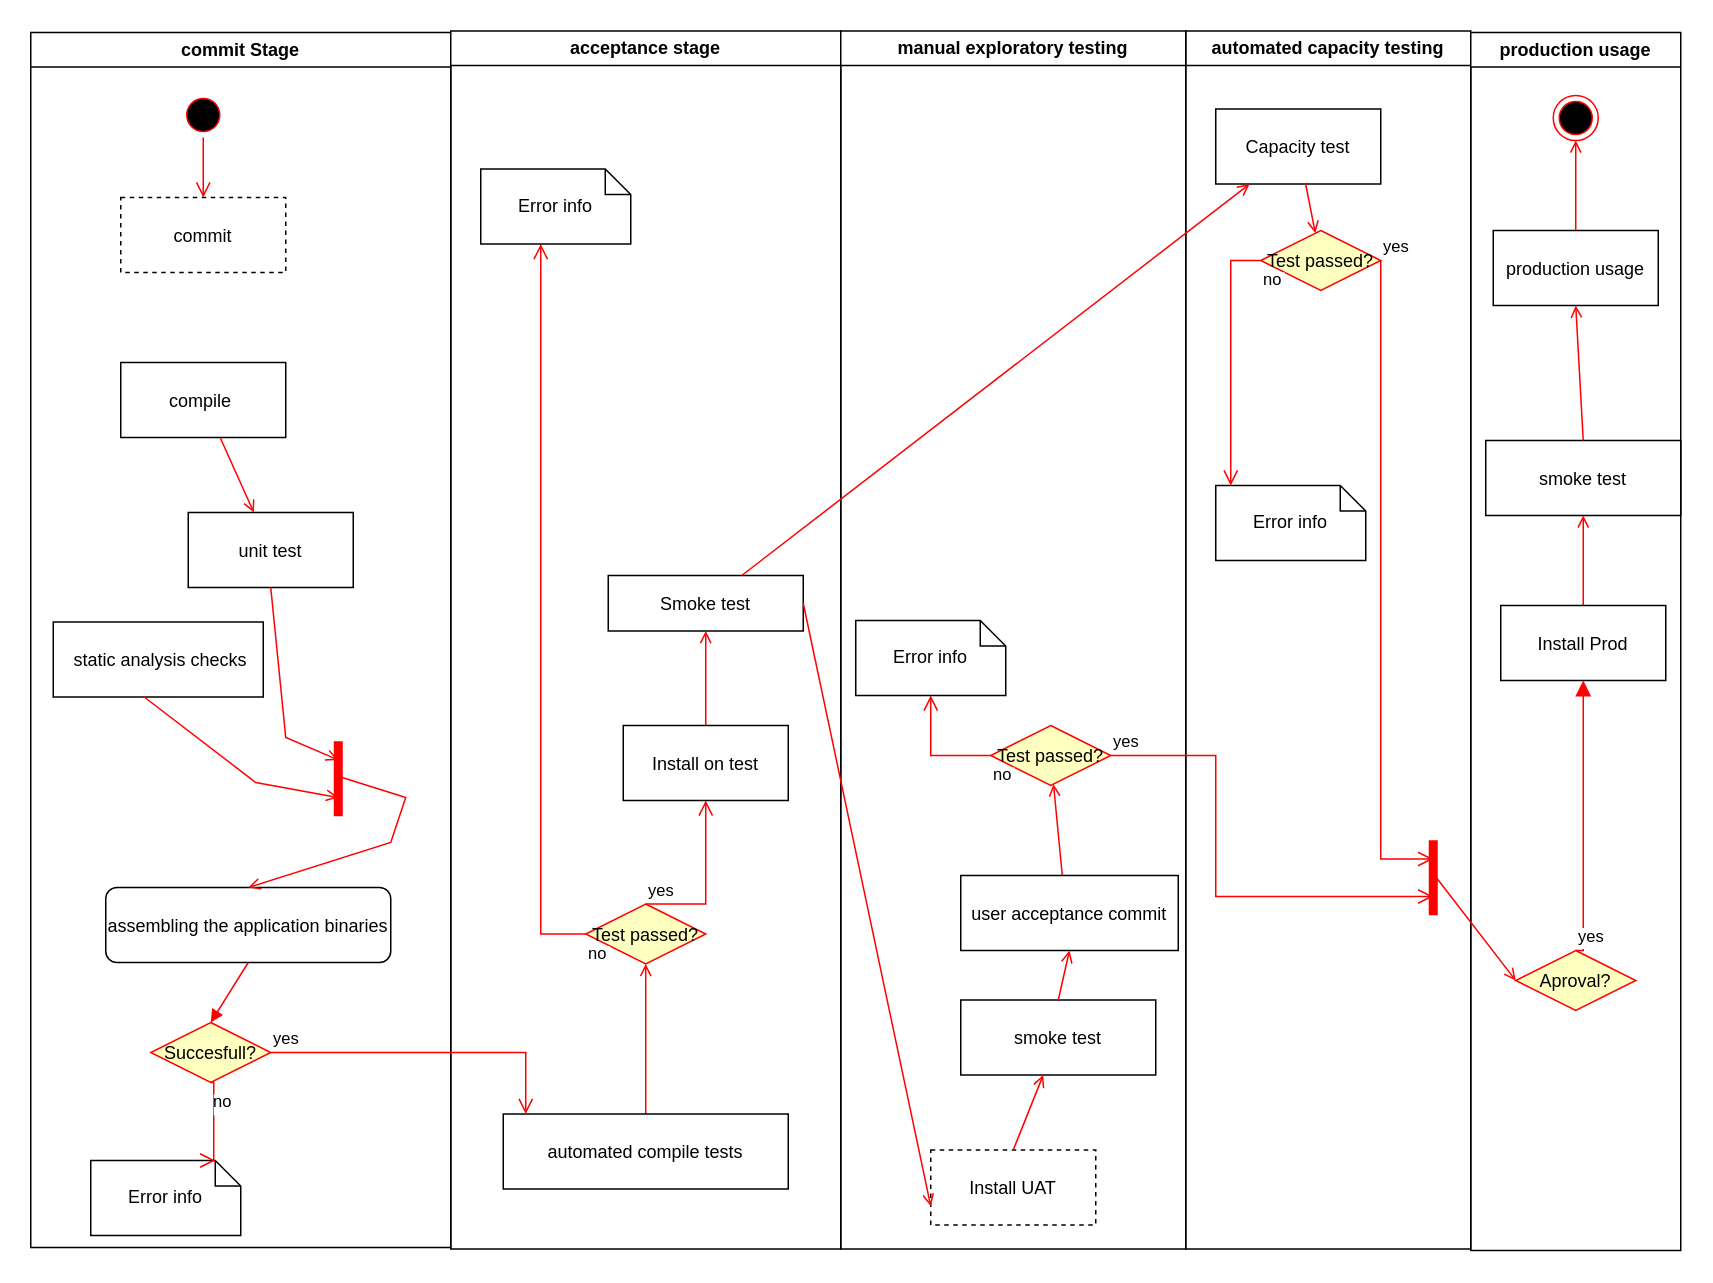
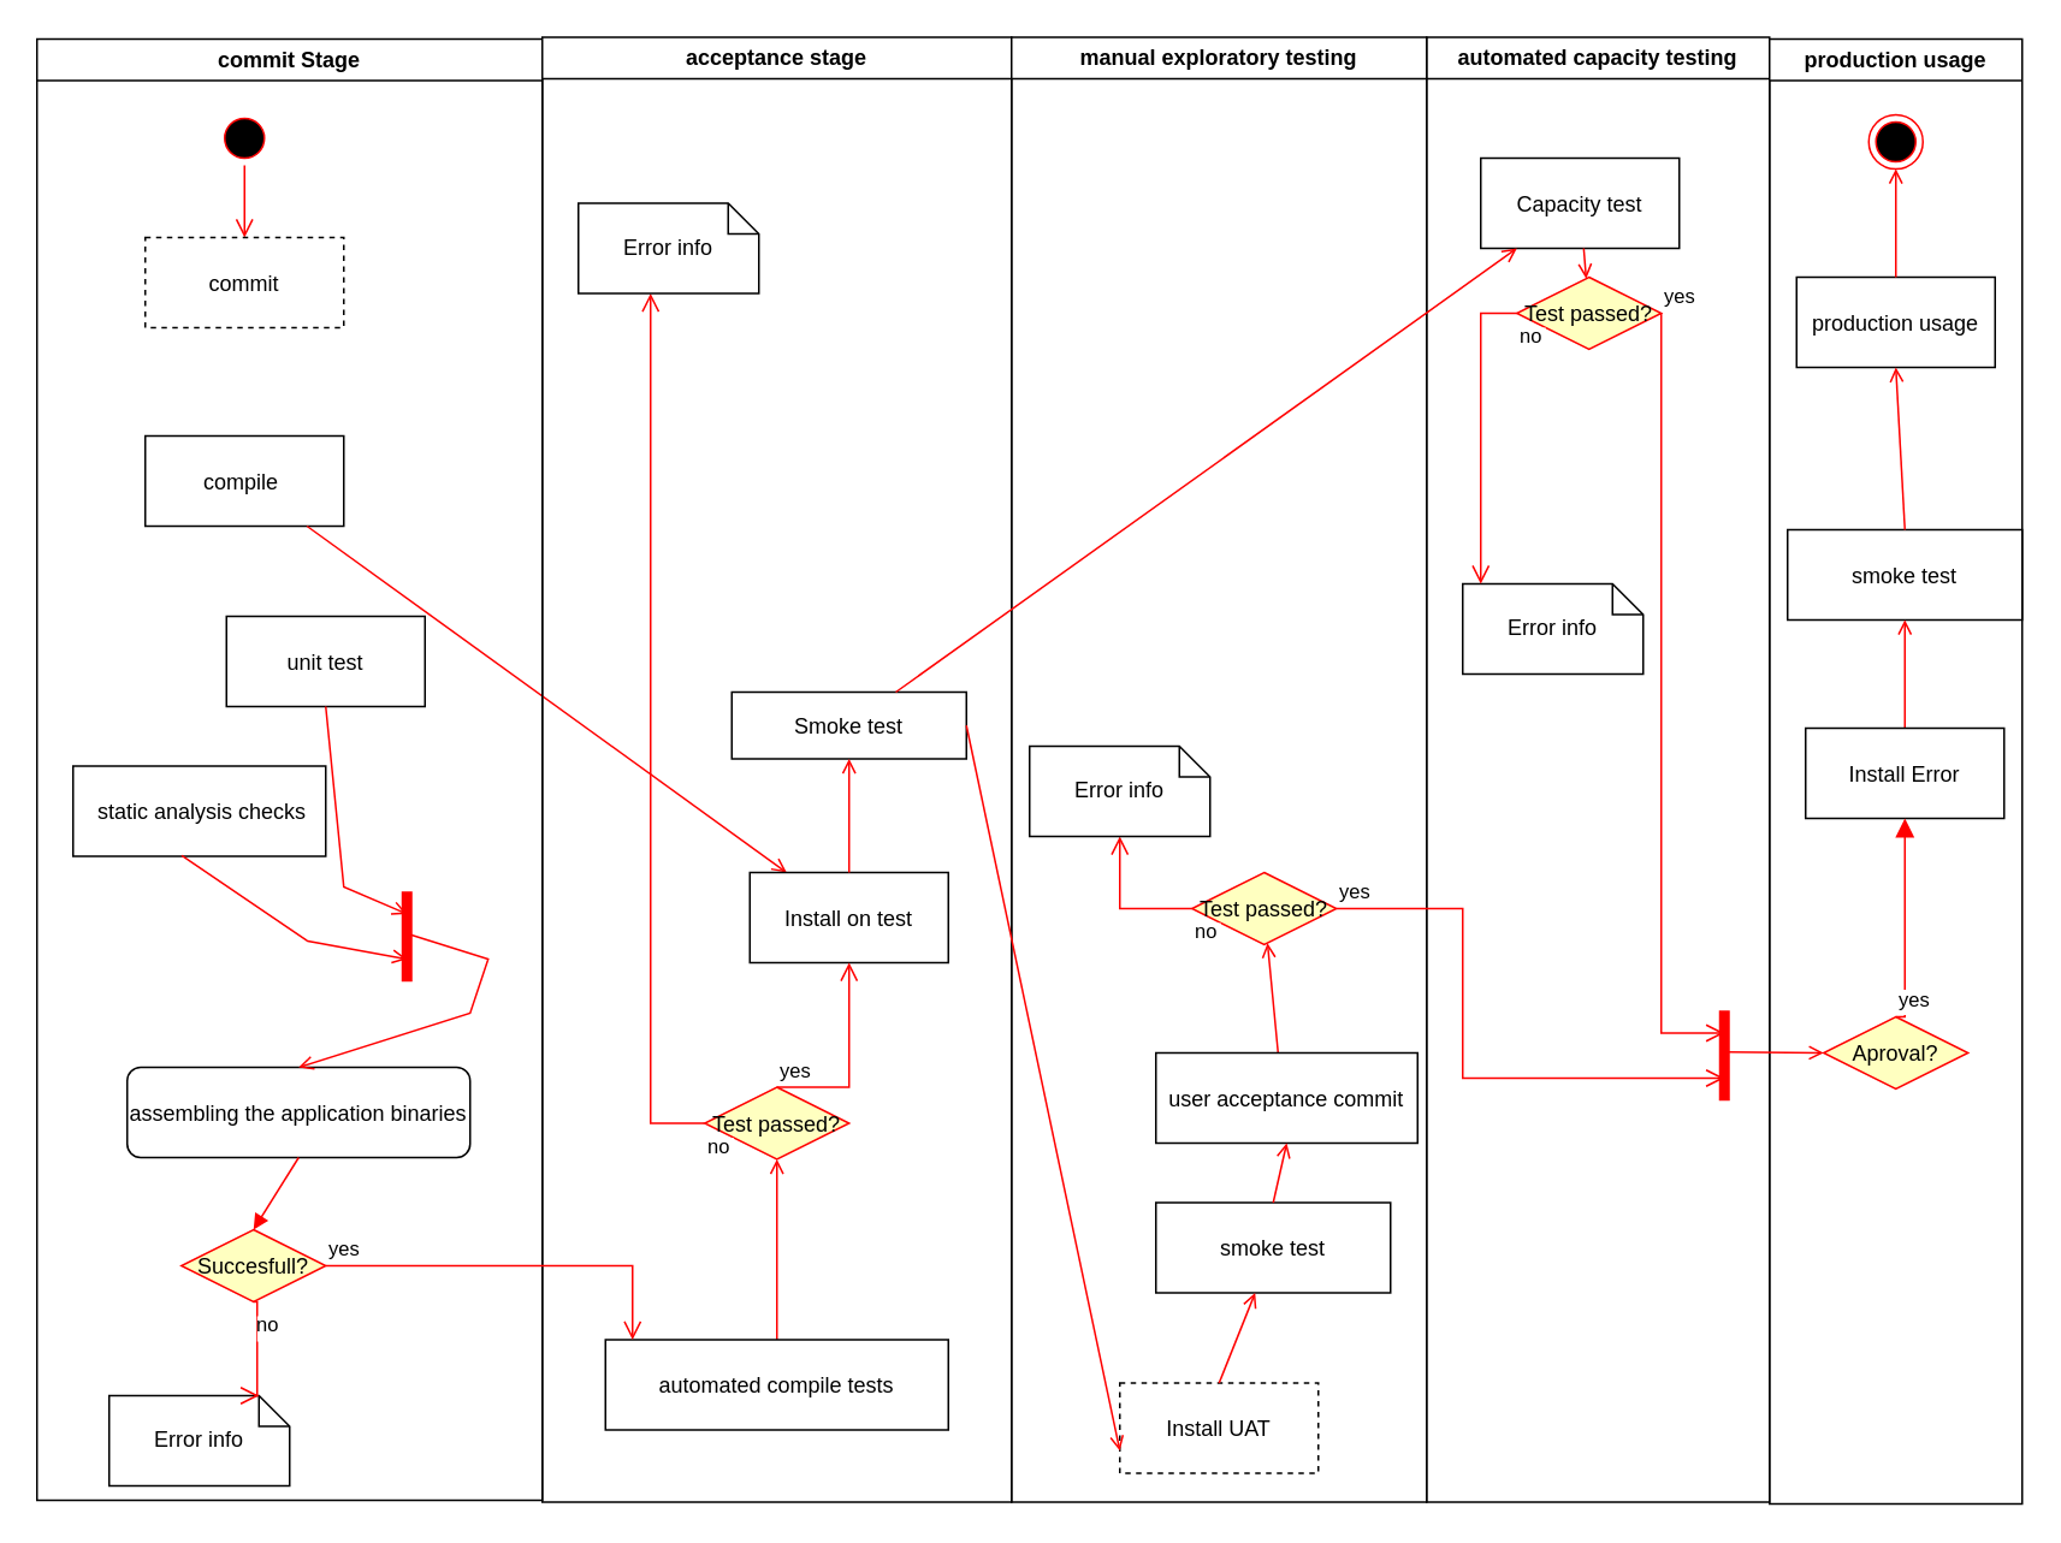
  <mxCell id="0" />
  <mxCell id="1" parent="0" />
  <mxCell id="2" value="commit Stage" style="swimlane;whiteSpace=wrap" parent="1" vertex="1"><mxGeometry x="20" y="21" width="280" height="810" as="geometry" /></mxCell>
  <mxCell id="3" value="" style="ellipse;shape=startState;fillColor=#000000;strokeColor=#ff0000;" parent="2" vertex="1"><mxGeometry x="100" y="40" width="30" height="30" as="geometry" /></mxCell>
  <mxCell id="4" value="" style="edgeStyle=elbowEdgeStyle;elbow=horizontal;verticalAlign=bottom;endArrow=open;endSize=8;strokeColor=#FF0000;endFill=1;rounded=0" parent="2" source="3" target="5" edge="1"><mxGeometry x="100" y="40" as="geometry"><mxPoint x="115" y="110" as="targetPoint" /></mxGeometry></mxCell>
  <mxCell id="5" value="commit" style="dashed=1;" parent="2" vertex="1"><mxGeometry x="60" y="110" width="110" height="50" as="geometry" /></mxCell>
  <mxCell id="6" value="compile " style="" parent="2" vertex="1"><mxGeometry x="60" y="220" width="110" height="50" as="geometry" /></mxCell>
  <mxCell id="7" value="unit test" style="" parent="2" vertex="1"><mxGeometry x="105" y="320" width="110" height="50" as="geometry" /></mxCell>
- <mxCell id="8" value="" style="endArrow=open;strokeColor=#FF0000;endFill=1;rounded=0" parent="2" source="6" target="7" edge="1"><mxGeometry relative="1" as="geometry" /></mxCell>
- <mxCell id="9" value=" static analysis checks" style="" vertex="1" parent="2"><mxGeometry x="15" y="393" width="140" height="50" as="geometry" /></mxCell>
+ <mxCell id="8" value="" style="endArrow=open;strokeColor=#FF0000;endFill=1;rounded=0;" parent="2" source="6" target="20" edge="1"><mxGeometry relative="1" as="geometry" /></mxCell>
+ <mxCell id="9" value=" static analysis checks" style="" vertex="1" parent="2"><mxGeometry x="20" y="403" width="140" height="50" as="geometry" /></mxCell>
  <mxCell id="10" value="" style="shape=line;strokeWidth=6;strokeColor=#ff0000;rotation=90" vertex="1" parent="2"><mxGeometry x="180" y="490" width="50" height="15" as="geometry" /></mxCell>
  <mxCell id="11" value="" style="endArrow=open;strokeColor=#FF0000;endFill=1;rounded=0;exitX=0.5;exitY=1;exitDx=0;exitDy=0;entryX=0.25;entryY=0.5;entryDx=0;entryDy=0;entryPerimeter=0;" edge="1" parent="2" source="7" target="10"><mxGeometry relative="1" as="geometry"><mxPoint x="295" y="170" as="sourcePoint" /><mxPoint x="295" y="230" as="targetPoint" /><Array as="points"><mxPoint x="170" y="470" /></Array></mxGeometry></mxCell>
  <mxCell id="12" value="" style="endArrow=open;strokeColor=#FF0000;endFill=1;rounded=0;exitX=0.43;exitY=0.993;exitDx=0;exitDy=0;exitPerimeter=0;entryX=0.75;entryY=0.5;entryDx=0;entryDy=0;entryPerimeter=0;" edge="1" parent="2" source="9" target="10"><mxGeometry relative="1" as="geometry"><mxPoint x="305" y="180" as="sourcePoint" /><mxPoint x="305" y="240" as="targetPoint" /><Array as="points"><mxPoint x="150" y="500" /></Array></mxGeometry></mxCell>
  <mxCell id="13" value="assembling the application binaries" style="rounded=1;" vertex="1" parent="2"><mxGeometry x="50" y="570" width="190" height="50" as="geometry" /></mxCell>
  <mxCell id="14" value="" style="endArrow=open;strokeColor=#FF0000;endFill=1;rounded=0;entryX=0.5;entryY=0;entryDx=0;entryDy=0;exitX=0.461;exitY=0.576;exitDx=0;exitDy=0;exitPerimeter=0;" parent="2" source="10" target="13" edge="1"><mxGeometry relative="1" as="geometry"><Array as="points"><mxPoint x="250" y="510" /><mxPoint x="240" y="540" /></Array></mxGeometry></mxCell>
  <mxCell id="15" value="Succesfull?" style="rhombus;fillColor=#ffffc0;strokeColor=#ff0000;" vertex="1" parent="2"><mxGeometry x="80" y="660" width="80" height="40" as="geometry" /></mxCell>
  <mxCell id="16" value="Error info" style="shape=note;whiteSpace=wrap;size=17" vertex="1" parent="2"><mxGeometry x="40" y="752" width="100" height="50" as="geometry" /></mxCell>
  <mxCell id="17" value="no" style="edgeStyle=elbowEdgeStyle;elbow=horizontal;align=left;verticalAlign=top;endArrow=open;endSize=8;strokeColor=#FF0000;endFill=1;rounded=0;exitX=0.5;exitY=1;exitDx=0;exitDy=0;entryX=0;entryY=0;entryDx=83;entryDy=0;entryPerimeter=0;" edge="1" parent="2" source="15" target="16"><mxGeometry x="-1" relative="1" as="geometry"><mxPoint x="190" y="732" as="targetPoint" /><mxPoint x="491" y="287" as="sourcePoint" /></mxGeometry></mxCell>
  <mxCell id="18" value="" style="endArrow=block;strokeColor=#FF0000;endFill=1;rounded=0;exitX=0.5;exitY=1;exitDx=0;exitDy=0;entryX=0.5;entryY=0;entryDx=0;entryDy=0;" edge="1" parent="2" source="13" target="15"><mxGeometry relative="1" as="geometry"><mxPoint x="375" y="292" as="sourcePoint" /><mxPoint x="375" y="347" as="targetPoint" /></mxGeometry></mxCell>
  <mxCell id="19" value="acceptance stage" style="swimlane;whiteSpace=wrap" parent="1" vertex="1"><mxGeometry x="300" y="20" width="260" height="812" as="geometry" /></mxCell>
  <mxCell id="20" value="Install on test" style="" parent="19" vertex="1"><mxGeometry x="115" y="463" width="110" height="50" as="geometry" /></mxCell>
  <mxCell id="21" value="Test passed?" style="rhombus;fillColor=#ffffc0;strokeColor=#ff0000;" parent="19" vertex="1"><mxGeometry x="90" y="582" width="80" height="40" as="geometry" /></mxCell>
  <mxCell id="22" value="no" style="edgeStyle=elbowEdgeStyle;elbow=horizontal;align=left;verticalAlign=top;endArrow=open;endSize=8;strokeColor=#FF0000;endFill=1;rounded=0;exitX=0;exitY=0.5;exitDx=0;exitDy=0;" parent="19" source="21" target="24" edge="1"><mxGeometry x="-1" relative="1" as="geometry"><mxPoint x="112" y="430" as="targetPoint" /><Array as="points"><mxPoint x="60" y="192" /></Array></mxGeometry></mxCell>
  <mxCell id="23" value="" style="endArrow=open;strokeColor=#FF0000;endFill=1;rounded=0;exitX=0.5;exitY=0;exitDx=0;exitDy=0;" parent="19" source="25" target="21" edge="1"><mxGeometry relative="1" as="geometry"><mxPoint x="140" y="402" as="sourcePoint" /></mxGeometry></mxCell>
  <mxCell id="24" value="Error info" style="shape=note;whiteSpace=wrap;size=17" parent="19" vertex="1"><mxGeometry x="20" y="92" width="100" height="50" as="geometry" /></mxCell>
  <mxCell id="25" value="automated compile tests" style="" vertex="1" parent="19"><mxGeometry x="35" y="722" width="190" height="50" as="geometry" /></mxCell>
  <mxCell id="26" value="Smoke test" style="" parent="19" vertex="1"><mxGeometry x="105" y="363" width="130" height="37" as="geometry" /></mxCell>
  <mxCell id="27" value="" style="endArrow=open;strokeColor=#FF0000;endFill=1;rounded=0" parent="19" source="20" target="26" edge="1"><mxGeometry relative="1" as="geometry" /></mxCell>
  <mxCell id="28" value="yes" style="edgeStyle=elbowEdgeStyle;elbow=horizontal;align=left;verticalAlign=bottom;endArrow=open;endSize=8;strokeColor=#FF0000;exitX=0.5;exitY=0;endFill=1;rounded=0;entryX=0.5;entryY=1;entryDx=0;entryDy=0;" parent="19" source="21" target="20" edge="1"><mxGeometry x="-1" relative="1" as="geometry"><mxPoint x="155" y="147.5" as="targetPoint" /><Array as="points"><mxPoint x="170" y="543" /></Array></mxGeometry></mxCell>
  <mxCell id="29" value="automated capacity testing" style="swimlane;whiteSpace=wrap;startSize=23;" parent="1" vertex="1"><mxGeometry x="790" y="20" width="190" height="812" as="geometry" /></mxCell>
- <mxCell id="30" value="Capacity test" style="" parent="29" vertex="1"><mxGeometry x="20" y="52" width="110" height="50" as="geometry" /></mxCell>
+ <mxCell id="30" value="Capacity test" style="" parent="29" vertex="1"><mxGeometry x="30" y="67" width="110" height="50" as="geometry" /></mxCell>
  <mxCell id="31" value="" style="endArrow=open;strokeColor=#FF0000;endFill=1;rounded=0" parent="29" source="30" target="32" edge="1"><mxGeometry relative="1" as="geometry"><mxPoint x="142.651" y="500.185" as="targetPoint" /></mxGeometry></mxCell>
  <mxCell id="32" value="Test passed?" style="rhombus;fillColor=#ffffc0;strokeColor=#ff0000;" vertex="1" parent="29"><mxGeometry x="50" y="133" width="80" height="40" as="geometry" /></mxCell>
  <mxCell id="33" value="Error info" style="shape=note;whiteSpace=wrap;size=17" vertex="1" parent="29"><mxGeometry x="20" y="303" width="100" height="50" as="geometry" /></mxCell>
  <mxCell id="34" value="no" style="edgeStyle=elbowEdgeStyle;elbow=horizontal;align=left;verticalAlign=top;endArrow=open;endSize=8;strokeColor=#FF0000;endFill=1;rounded=0;exitX=0;exitY=0.5;exitDx=0;exitDy=0;" edge="1" parent="29" source="32" target="33"><mxGeometry x="-1" relative="1" as="geometry"><mxPoint x="80" y="452" as="targetPoint" /><Array as="points"><mxPoint x="30" y="173" /></Array><mxPoint x="-120" y="492" as="sourcePoint" /></mxGeometry></mxCell>
  <mxCell id="35" value="" style="shape=line;strokeWidth=6;strokeColor=#ff0000;rotation=90" vertex="1" parent="29"><mxGeometry x="140" y="553" width="50" height="23" as="geometry" /></mxCell>
  <mxCell id="36" value="yes" style="edgeStyle=elbowEdgeStyle;elbow=horizontal;align=left;verticalAlign=bottom;endArrow=open;endSize=8;strokeColor=#FF0000;exitX=1;exitY=0.5;endFill=1;rounded=0;exitDx=0;exitDy=0;entryX=0.25;entryY=0.5;entryDx=0;entryDy=0;entryPerimeter=0;" edge="1" parent="29" source="32" target="35"><mxGeometry x="-1" relative="1" as="geometry"><mxPoint x="197.5" y="190.5" as="targetPoint" /><Array as="points"><mxPoint x="130" y="353" /></Array><mxPoint x="42.5" y="243" as="sourcePoint" /></mxGeometry></mxCell>
  <mxCell id="37" value="manual exploratory testing" style="swimlane;whiteSpace=wrap;startSize=23;" vertex="1" parent="1"><mxGeometry x="560" y="20" width="230" height="812" as="geometry" /></mxCell>
  <mxCell id="38" value="Install UAT" style="dashed=1;" vertex="1" parent="37"><mxGeometry x="60" y="746" width="110" height="50" as="geometry" /></mxCell>
  <mxCell id="39" value="Test passed?" style="rhombus;fillColor=#ffffc0;strokeColor=#ff0000;" vertex="1" parent="37"><mxGeometry x="100" y="463" width="80" height="40" as="geometry" /></mxCell>
  <mxCell id="40" value="no" style="edgeStyle=elbowEdgeStyle;elbow=horizontal;align=left;verticalAlign=top;endArrow=open;endSize=8;strokeColor=#FF0000;endFill=1;rounded=0;exitX=0;exitY=0.5;exitDx=0;exitDy=0;entryX=0.5;entryY=1;entryDx=0;entryDy=0;entryPerimeter=0;" edge="1" parent="37" source="39" target="44"><mxGeometry x="-1" relative="1" as="geometry"><mxPoint x="30" y="692" as="targetPoint" /><Array as="points"><mxPoint x="60" y="473" /></Array></mxGeometry></mxCell>
  <mxCell id="41" value="" style="endArrow=open;strokeColor=#FF0000;endFill=1;rounded=0;exitX=0.5;exitY=1;exitDx=0;exitDy=0;" edge="1" parent="37" target="39" source="45"><mxGeometry relative="1" as="geometry"><mxPoint x="137.5" y="372" as="sourcePoint" /></mxGeometry></mxCell>
  <mxCell id="42" value="smoke test" style="" vertex="1" parent="37"><mxGeometry x="80" y="646" width="130" height="50" as="geometry" /></mxCell>
  <mxCell id="43" value="" style="endArrow=open;strokeColor=#FF0000;endFill=1;rounded=0;exitX=0.5;exitY=0;exitDx=0;exitDy=0;exitPerimeter=0;" edge="1" parent="37" source="38" target="42"><mxGeometry relative="1" as="geometry"><mxPoint x="-115" y="710" as="sourcePoint" /><mxPoint x="-115" y="642" as="targetPoint" /><Array as="points" /></mxGeometry></mxCell>
  <mxCell id="44" value="Error info" style="shape=note;whiteSpace=wrap;size=17" vertex="1" parent="37"><mxGeometry x="10" y="393" width="100" height="50" as="geometry" /></mxCell>
  <mxCell id="45" value="user acceptance commit" style="" vertex="1" parent="37"><mxGeometry x="80" y="563" width="145" height="50" as="geometry" /></mxCell>
  <mxCell id="46" value="" style="endArrow=open;strokeColor=#FF0000;endFill=1;rounded=0;exitX=0.5;exitY=0;exitDx=0;exitDy=0;entryX=0.5;entryY=1;entryDx=0;entryDy=0;" edge="1" parent="37" source="42" target="45"><mxGeometry relative="1" as="geometry"><mxPoint x="90" y="296" as="sourcePoint" /><mxPoint x="153" y="596" as="targetPoint" /><Array as="points" /></mxGeometry></mxCell>
  <mxCell id="47" value="production usage" style="swimlane;whiteSpace=wrap;startSize=23;" vertex="1" parent="1"><mxGeometry x="980" y="21" width="140" height="812" as="geometry" /></mxCell>
  <mxCell id="48" value="production usage" style="" vertex="1" parent="47"><mxGeometry x="15" y="132" width="110" height="50" as="geometry" /></mxCell>
- <mxCell id="49" value="Aproval?" style="rhombus;fillColor=#ffffc0;strokeColor=#ff0000;" vertex="1" parent="47"><mxGeometry x="30" y="612" width="80" height="40" as="geometry" /></mxCell>
+ <mxCell id="49" value="Aproval?" style="rhombus;fillColor=#ffffc0;strokeColor=#ff0000;" vertex="1" parent="47"><mxGeometry x="30" y="542" width="80" height="40" as="geometry" /></mxCell>
  <mxCell id="50" value="smoke test" style="" vertex="1" parent="47"><mxGeometry x="10" y="272" width="130" height="50" as="geometry" /></mxCell>
  <mxCell id="51" value="" style="endArrow=open;strokeColor=#FF0000;endFill=1;rounded=0;" edge="1" parent="47" target="50" source="53"><mxGeometry relative="1" as="geometry"><mxPoint x="45" y="315" as="sourcePoint" /><mxPoint x="-185" y="211" as="targetPoint" /><Array as="points" /></mxGeometry></mxCell>
  <mxCell id="52" value="" style="endArrow=open;strokeColor=#FF0000;endFill=1;rounded=0;exitX=0.5;exitY=0;exitDx=0;exitDy=0;entryX=0.5;entryY=1;entryDx=0;entryDy=0;" edge="1" parent="47" source="50" target="48"><mxGeometry relative="1" as="geometry"><mxPoint x="20" y="-135" as="sourcePoint" /><mxPoint x="83" y="182" as="targetPoint" /><Array as="points" /></mxGeometry></mxCell>
- <mxCell id="53" value="Install Prod" style="" vertex="1" parent="47"><mxGeometry x="20" y="382" width="110" height="50" as="geometry" /></mxCell>
+ <mxCell id="53" value="Install Error" style="" vertex="1" parent="47"><mxGeometry x="20" y="382" width="110" height="50" as="geometry" /></mxCell>
  <mxCell id="54" value="yes" style="edgeStyle=elbowEdgeStyle;elbow=horizontal;align=left;verticalAlign=bottom;endArrow=block;endSize=8;strokeColor=#FF0000;exitX=0.5;exitY=0;endFill=1;rounded=0;exitDx=0;exitDy=0;entryX=0.5;entryY=1;entryDx=0;entryDy=0;" edge="1" parent="47" source="49" target="53"><mxGeometry x="-1" relative="1" as="geometry"><mxPoint x="80" y="462" as="targetPoint" /><Array as="points"><mxPoint x="75" y="482" /></Array><mxPoint x="-230" y="492" as="sourcePoint" /></mxGeometry></mxCell>
  <mxCell id="55" value="" style="ellipse;html=1;shape=endState;fillColor=#000000;strokeColor=#ff0000;" vertex="1" parent="47"><mxGeometry x="55" y="42" width="30" height="30" as="geometry" /></mxCell>
  <mxCell id="56" value="" style="endArrow=open;strokeColor=#FF0000;endFill=1;rounded=0;exitX=0.5;exitY=0;exitDx=0;exitDy=0;entryX=0.5;entryY=1;entryDx=0;entryDy=0;" edge="1" parent="47" source="48" target="55"><mxGeometry relative="1" as="geometry"><mxPoint x="85" y="282" as="sourcePoint" /><mxPoint x="80" y="192" as="targetPoint" /><Array as="points" /></mxGeometry></mxCell>
  <mxCell id="57" value="yes" style="edgeStyle=elbowEdgeStyle;elbow=horizontal;align=left;verticalAlign=bottom;endArrow=open;endSize=8;strokeColor=#FF0000;exitX=1;exitY=0.5;endFill=1;rounded=0;exitDx=0;exitDy=0;" edge="1" parent="1" source="15" target="25"><mxGeometry x="-1" relative="1" as="geometry"><mxPoint x="380" y="713" as="targetPoint" /><Array as="points"><mxPoint x="350" y="713" /></Array><mxPoint x="510" y="268" as="sourcePoint" /></mxGeometry></mxCell>
  <mxCell id="58" value="" style="endArrow=open;strokeColor=#FF0000;endFill=1;rounded=0;exitX=1;exitY=0.5;exitDx=0;exitDy=0;entryX=0;entryY=0.75;entryDx=0;entryDy=0;" edge="1" parent="1" source="26" target="38"><mxGeometry relative="1" as="geometry"><mxPoint x="480" y="493" as="sourcePoint" /><mxPoint x="610" y="402" as="targetPoint" /></mxGeometry></mxCell>
  <mxCell id="59" value="" style="edgeStyle=none;strokeColor=#FF0000;endArrow=open;endFill=1;rounded=0" parent="1" target="30" edge="1" source="26"><mxGeometry width="100" height="100" relative="1" as="geometry"><mxPoint x="760" y="450.5" as="sourcePoint" /><mxPoint x="880" y="450.5" as="targetPoint" /></mxGeometry></mxCell>
  <mxCell id="60" value="yes" style="edgeStyle=elbowEdgeStyle;elbow=horizontal;align=left;verticalAlign=bottom;endArrow=open;endSize=8;strokeColor=#FF0000;exitX=1;exitY=0.5;endFill=1;rounded=0;exitDx=0;exitDy=0;entryX=0.75;entryY=0.5;entryDx=0;entryDy=0;entryPerimeter=0;" edge="1" parent="1" source="39" target="35"><mxGeometry x="-1" relative="1" as="geometry"><mxPoint x="700" y="373" as="targetPoint" /><Array as="points"><mxPoint x="810" y="493" /></Array><mxPoint x="445" y="513" as="sourcePoint" /></mxGeometry></mxCell>
  <mxCell id="61" value="" style="edgeStyle=none;strokeColor=#FF0000;endArrow=open;endFill=1;rounded=0;exitX=0.461;exitY=0.474;exitDx=0;exitDy=0;exitPerimeter=0;entryX=0;entryY=0.5;entryDx=0;entryDy=0;" edge="1" parent="1" source="35" target="49"><mxGeometry width="100" height="100" relative="1" as="geometry"><mxPoint x="504" y="393" as="sourcePoint" /><mxPoint x="843" y="132" as="targetPoint" /></mxGeometry></mxCell>
